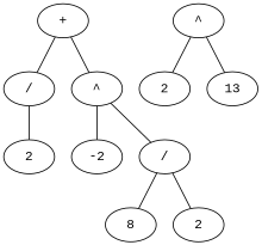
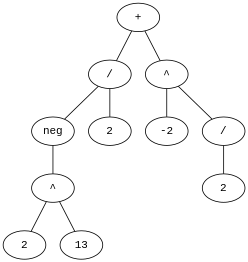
  graph {
    fontname="Liberation Mono"
    node [fontname="Liberation Mono"]
    edge [fontname="Liberation Mono"]
    n1 [label="+"]
    n2 [label="/"]
    n3 [label="^"]
+   n4 [label=neg]
    n5 [label=2]
    n6 [label=-2]
    n7 [label="/"]
    n8 [label="^"]
    n9 [label=2]
    n10 [label=13]
-   n11 [label=8]
    n12 [label=2]
    n1 -- n2
    n1 -- n3
+   n2 -- n4
    n2 -- n5
    n3 -- n6
    n3 -- n7
-   n7 -- n11
+   n4 -- n8
    n7 -- n12
    n8 -- n9
    n8 -- n10
  }
